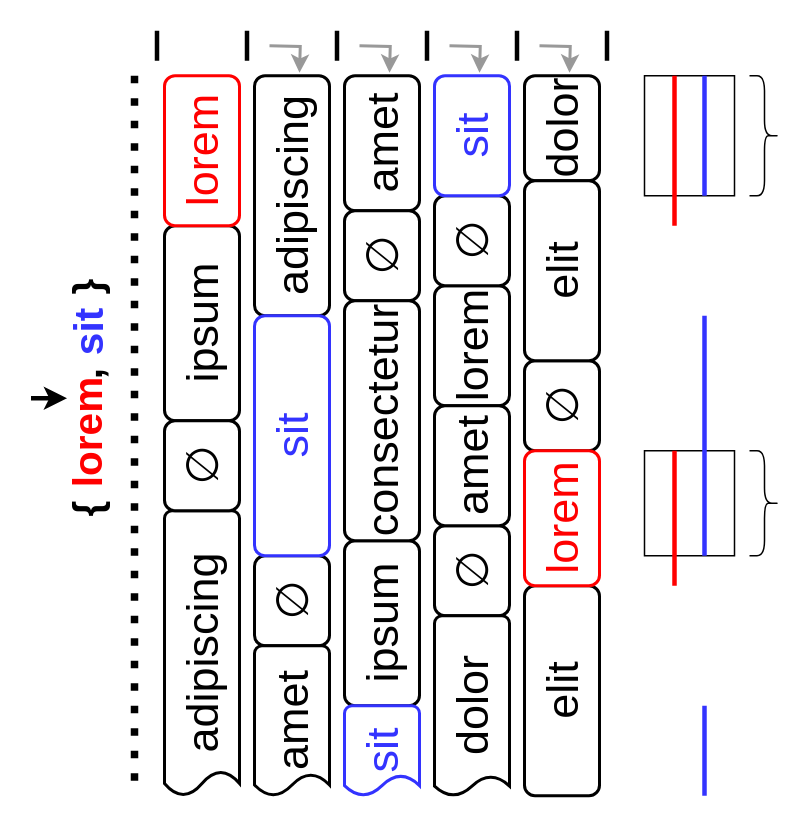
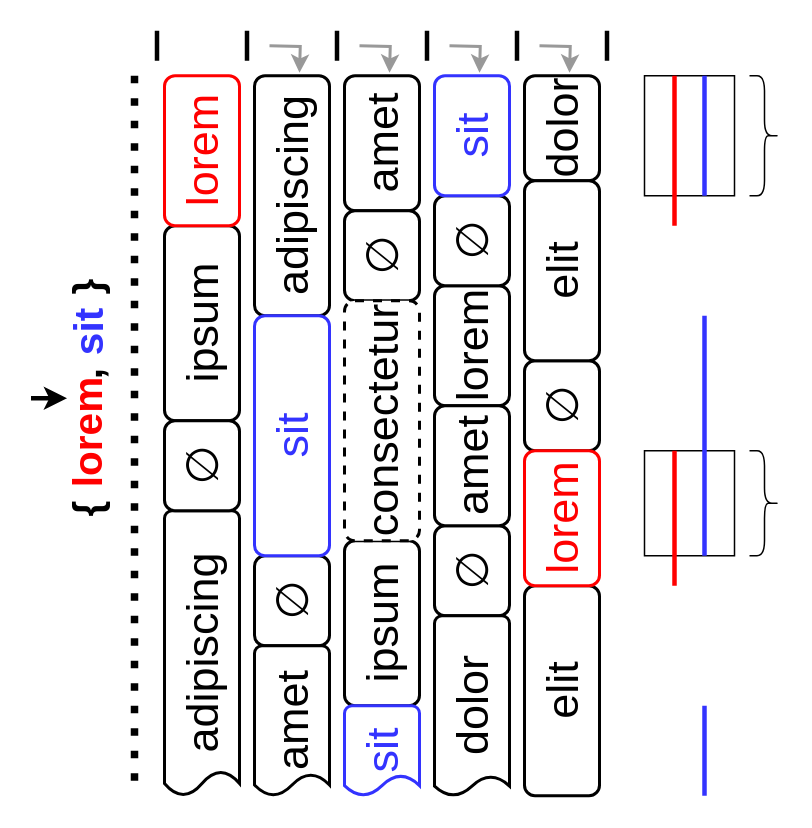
  <mxCell id="0" />
  <mxCell id="1" parent="0" />
  <mxCell id="2" value="" style="rounded=0;whiteSpace=wrap;html=1;fillColor=none;" parent="1" vertex="1"><mxGeometry x="429" y="50" width="60" height="80" as="geometry" /></mxCell>
  <mxCell id="3" value="" style="rounded=0;whiteSpace=wrap;html=1;fillColor=none;" parent="1" vertex="1"><mxGeometry x="429" y="300" width="60" height="70" as="geometry" /></mxCell>
  <mxCell id="4" value="adipiscing" style="strokeWidth=2;html=1;shape=mxgraph.flowchart.document2;whiteSpace=wrap;size=0.086;horizontal=0;fontSize=30;" parent="1" vertex="1"><mxGeometry x="109" y="340" width="50" height="190" as="geometry" /></mxCell>
  <mxCell id="5" value="&lt;meta charset=&quot;utf-8&quot;&gt;&lt;span lang=&quot;en&quot; class=&quot;ILfuVd&quot;&gt;&lt;span class=&quot;hgKElc&quot;&gt;∅&lt;/span&gt;&lt;/span&gt;" style="rounded=1;whiteSpace=wrap;html=1;absoluteArcSize=1;arcSize=14;strokeWidth=2;horizontal=0;fontSize=30;" parent="1" vertex="1"><mxGeometry x="169" y="370" width="50" height="60" as="geometry" /></mxCell>
  <mxCell id="6" value="amet" style="strokeWidth=2;html=1;shape=mxgraph.flowchart.document2;whiteSpace=wrap;size=0.144;horizontal=0;fontSize=30;" parent="1" vertex="1"><mxGeometry x="169" y="430" width="50" height="100" as="geometry" /></mxCell>
  <mxCell id="7" value="amet" style="rounded=1;whiteSpace=wrap;html=1;absoluteArcSize=1;arcSize=14;strokeWidth=2;horizontal=0;fontSize=30;" parent="1" vertex="1"><mxGeometry x="229" y="50" width="50" height="90" as="geometry" /></mxCell>
  <mxCell id="8" value="&lt;meta charset=&quot;utf-8&quot;&gt;&lt;span lang=&quot;en&quot; class=&quot;ILfuVd&quot;&gt;&lt;span class=&quot;hgKElc&quot;&gt;∅&lt;/span&gt;&lt;/span&gt;" style="rounded=1;whiteSpace=wrap;html=1;absoluteArcSize=1;arcSize=14;strokeWidth=2;horizontal=0;fontSize=30;" parent="1" vertex="1"><mxGeometry x="289" y="350" width="50" height="60" as="geometry" /></mxCell>
  <mxCell id="9" value="ipsum" style="rounded=1;whiteSpace=wrap;html=1;absoluteArcSize=1;arcSize=14;strokeWidth=2;horizontal=0;fontSize=30;" parent="1" vertex="1"><mxGeometry x="229" y="360" width="50" height="110" as="geometry" /></mxCell>
  <mxCell id="10" value="lorem" style="rounded=1;whiteSpace=wrap;html=1;absoluteArcSize=1;arcSize=14;strokeWidth=2;horizontal=0;fontSize=30;" parent="1" vertex="1"><mxGeometry x="289" y="190" width="50" height="80" as="geometry" /></mxCell>
  <mxCell id="11" value="dolor" style="strokeWidth=2;html=1;shape=mxgraph.flowchart.document2;whiteSpace=wrap;size=0.108;horizontal=0;fontSize=30;spacing=2;" parent="1" vertex="1"><mxGeometry x="289" y="410" width="50" height="120" as="geometry" /></mxCell>
  <mxCell id="12" value="dolor" style="rounded=1;whiteSpace=wrap;html=1;absoluteArcSize=1;arcSize=14;strokeWidth=2;horizontal=0;fontSize=30;" parent="1" vertex="1"><mxGeometry x="349" y="50" width="50" height="70" as="geometry" /></mxCell>
  <mxCell id="13" value="&lt;meta charset=&quot;utf-8&quot;&gt;&lt;span lang=&quot;en&quot; class=&quot;ILfuVd&quot;&gt;&lt;span class=&quot;hgKElc&quot;&gt;∅&lt;/span&gt;&lt;/span&gt;" style="rounded=1;whiteSpace=wrap;html=1;absoluteArcSize=1;arcSize=14;strokeWidth=2;horizontal=0;fontSize=30;" parent="1" vertex="1"><mxGeometry x="349" y="240" width="50" height="60" as="geometry" /></mxCell>
  <mxCell id="14" value="elit" style="rounded=1;whiteSpace=wrap;html=1;absoluteArcSize=1;arcSize=14;strokeWidth=2;horizontal=0;fontSize=30;" parent="1" vertex="1"><mxGeometry x="349" y="390" width="50" height="140" as="geometry" /></mxCell>
  <mxCell id="15" value="" style="endArrow=none;dashed=1;html=1;rounded=0;dashPattern=1 2;strokeWidth=5;jumpSize=7;jumpStyle=none;endFill=0;strokeColor=default;" parent="1" edge="1"><mxGeometry width="50" height="50" relative="1" as="geometry"><mxPoint x="89" y="520" as="sourcePoint" /><mxPoint x="89" y="50" as="targetPoint" /></mxGeometry></mxCell>
  <mxCell id="16" value="" style="endArrow=none;html=1;rounded=0;strokeWidth=3;jumpSize=7;jumpStyle=none;endFill=0;strokeColor=default;" parent="1" edge="1"><mxGeometry width="50" height="50" relative="1" as="geometry"><mxPoint x="104" y="40" as="sourcePoint" /><mxPoint x="104" y="20" as="targetPoint" /></mxGeometry></mxCell>
  <mxCell id="17" value="" style="endArrow=none;html=1;rounded=0;strokeWidth=3;jumpSize=7;jumpStyle=none;endFill=0;strokeColor=default;" parent="1" edge="1"><mxGeometry width="50" height="50" relative="1" as="geometry"><mxPoint x="164" y="40" as="sourcePoint" /><mxPoint x="164" y="20" as="targetPoint" /></mxGeometry></mxCell>
  <mxCell id="18" value="" style="endArrow=none;html=1;rounded=0;strokeWidth=3;jumpSize=7;jumpStyle=none;endFill=0;strokeColor=default;" parent="1" edge="1"><mxGeometry width="50" height="50" relative="1" as="geometry"><mxPoint x="224" y="40" as="sourcePoint" /><mxPoint x="224" y="20" as="targetPoint" /></mxGeometry></mxCell>
  <mxCell id="19" value="" style="endArrow=none;html=1;rounded=0;strokeWidth=3;jumpSize=7;jumpStyle=none;endFill=0;strokeColor=default;" parent="1" edge="1"><mxGeometry width="50" height="50" relative="1" as="geometry"><mxPoint x="284" y="40" as="sourcePoint" /><mxPoint x="284" y="20" as="targetPoint" /></mxGeometry></mxCell>
  <mxCell id="20" value="" style="endArrow=none;html=1;rounded=0;strokeWidth=3;jumpSize=7;jumpStyle=none;endFill=0;strokeColor=default;" parent="1" edge="1"><mxGeometry width="50" height="50" relative="1" as="geometry"><mxPoint x="344" y="40" as="sourcePoint" /><mxPoint x="344" y="20" as="targetPoint" /></mxGeometry></mxCell>
  <mxCell id="21" value="" style="endArrow=none;html=1;rounded=0;strokeWidth=3;jumpSize=7;jumpStyle=none;endFill=0;strokeColor=default;" parent="1" edge="1"><mxGeometry width="50" height="50" relative="1" as="geometry"><mxPoint x="404" y="40" as="sourcePoint" /><mxPoint x="404" y="20" as="targetPoint" /></mxGeometry></mxCell>
  <mxCell id="22" value="" style="endArrow=classic;html=1;rounded=0;edgeStyle=orthogonalEdgeStyle;strokeWidth=2;strokeColor=#999999;" parent="1" edge="1"><mxGeometry width="50" height="50" relative="1" as="geometry"><mxPoint x="179" y="30" as="sourcePoint" /><mxPoint x="199" y="48" as="targetPoint" /></mxGeometry></mxCell>
  <mxCell id="23" value="" style="endArrow=classic;html=1;rounded=0;edgeStyle=orthogonalEdgeStyle;strokeWidth=2;strokeColor=#999999;" parent="1" edge="1"><mxGeometry width="50" height="50" relative="1" as="geometry"><mxPoint x="239" y="30" as="sourcePoint" /><mxPoint x="259" y="48" as="targetPoint" /></mxGeometry></mxCell>
  <mxCell id="24" value="" style="endArrow=classic;html=1;rounded=0;edgeStyle=orthogonalEdgeStyle;strokeWidth=2;strokeColor=#999999;" parent="1" edge="1"><mxGeometry width="50" height="50" relative="1" as="geometry"><mxPoint x="299" y="30" as="sourcePoint" /><mxPoint x="319" y="48" as="targetPoint" /></mxGeometry></mxCell>
  <mxCell id="25" value="" style="endArrow=classic;html=1;rounded=0;edgeStyle=orthogonalEdgeStyle;strokeWidth=2;strokeColor=#999999;" parent="1" edge="1"><mxGeometry width="50" height="50" relative="1" as="geometry"><mxPoint x="359" y="30" as="sourcePoint" /><mxPoint x="379" y="48" as="targetPoint" /></mxGeometry></mxCell>
  <mxCell id="26" value="ipsum" style="rounded=1;whiteSpace=wrap;html=1;absoluteArcSize=1;arcSize=14;strokeWidth=2;horizontal=0;fontSize=30;strokeColor=#000000;fontColor=#000000;" parent="1" vertex="1"><mxGeometry x="109" y="150" width="50" height="130" as="geometry" /></mxCell>
  <mxCell id="27" value="adipiscing" style="rounded=1;whiteSpace=wrap;html=1;absoluteArcSize=1;arcSize=14;strokeWidth=2;horizontal=0;fontSize=30;strokeColor=#000000;fontColor=#000000;" parent="1" vertex="1"><mxGeometry x="169" y="50" width="50" height="160" as="geometry" /></mxCell>
  <mxCell id="28" value="&lt;meta charset=&quot;utf-8&quot;&gt;&lt;span lang=&quot;en&quot; class=&quot;ILfuVd&quot;&gt;&lt;span class=&quot;hgKElc&quot;&gt;∅&lt;/span&gt;&lt;/span&gt;" style="rounded=1;whiteSpace=wrap;html=1;absoluteArcSize=1;arcSize=14;strokeWidth=2;horizontal=0;fontSize=30;strokeColor=#000000;fontColor=#000000;" parent="1" vertex="1"><mxGeometry x="229" y="140" width="50" height="60" as="geometry" /></mxCell>
  <mxCell id="29" value="&lt;meta charset=&quot;utf-8&quot;&gt;&lt;span lang=&quot;en&quot; class=&quot;ILfuVd&quot;&gt;&lt;span class=&quot;hgKElc&quot;&gt;∅&lt;/span&gt;&lt;/span&gt;" style="rounded=1;whiteSpace=wrap;html=1;absoluteArcSize=1;arcSize=14;strokeWidth=2;horizontal=0;fontSize=30;strokeColor=#000000;fontColor=#000000;" parent="1" vertex="1"><mxGeometry x="289" y="130" width="50" height="60" as="geometry" /></mxCell>
  <mxCell id="30" value="elit" style="rounded=1;whiteSpace=wrap;html=1;absoluteArcSize=1;arcSize=14;strokeWidth=2;horizontal=0;fontSize=30;strokeColor=#000000;fontColor=#000000;" parent="1" vertex="1"><mxGeometry x="349" y="120" width="50" height="120" as="geometry" /></mxCell>
  <mxCell id="31" value="&lt;meta charset=&quot;utf-8&quot;&gt;&lt;span lang=&quot;en&quot; class=&quot;ILfuVd&quot;&gt;&lt;span class=&quot;hgKElc&quot;&gt;∅&lt;/span&gt;&lt;/span&gt;" style="rounded=1;whiteSpace=wrap;html=1;absoluteArcSize=1;arcSize=14;strokeWidth=2;horizontal=0;fontSize=30;strokeColor=#000000;fontColor=#000000;" parent="1" vertex="1"><mxGeometry x="109" y="280" width="50" height="60" as="geometry" /></mxCell>
- <mxCell id="32" value="consectetur" style="rounded=1;whiteSpace=wrap;html=1;absoluteArcSize=1;arcSize=14;strokeWidth=2;horizontal=0;fontSize=30;fontColor=#000000;strokeColor=#000000;" parent="1" vertex="1"><mxGeometry x="229" y="200" width="50" height="160" as="geometry" /></mxCell>
+ <mxCell id="32" value="consectetur" style="rounded=1;whiteSpace=wrap;html=1;absoluteArcSize=1;arcSize=14;strokeWidth=2;horizontal=0;fontSize=30;fontColor=#000000;strokeColor=#000000;dashed=1;" parent="1" vertex="1"><mxGeometry x="229" y="200" width="50" height="160" as="geometry" /></mxCell>
  <mxCell id="33" value="amet" style="rounded=1;whiteSpace=wrap;html=1;absoluteArcSize=1;arcSize=14;strokeWidth=2;horizontal=0;fontSize=30;fontColor=#000000;strokeColor=#000000;" parent="1" vertex="1"><mxGeometry x="289" y="270" width="50" height="80" as="geometry" /></mxCell>
  <mxCell id="34" value="" style="endArrow=classic;html=1;rounded=0;strokeColor=#000000;strokeWidth=3;fontColor=#000000;" parent="1" edge="1"><mxGeometry width="50" height="50" relative="1" as="geometry"><mxPoint x="20" y="265" as="sourcePoint" /><mxPoint x="44" y="265" as="targetPoint" /></mxGeometry></mxCell>
  <mxCell id="35" value="lorem" style="rounded=1;whiteSpace=wrap;html=1;absoluteArcSize=1;arcSize=14;strokeWidth=2;horizontal=0;fontSize=30;strokeColor=#FF0000;fontColor=#FF0000;" parent="1" vertex="1"><mxGeometry x="109" y="50" width="50" height="100" as="geometry" /></mxCell>
  <mxCell id="36" value="sit" style="strokeWidth=2;html=1;shape=mxgraph.flowchart.document2;whiteSpace=wrap;size=0.226;horizontal=0;fontSize=30;fontColor=#3333FF;strokeColor=#3333FF;" parent="1" vertex="1"><mxGeometry x="229" y="470" width="50" height="60" as="geometry" /></mxCell>
  <mxCell id="37" value="sit" style="rounded=1;whiteSpace=wrap;html=1;absoluteArcSize=1;arcSize=14;strokeWidth=2;horizontal=0;fontSize=30;fontColor=#3333FF;strokeColor=#3333FF;" parent="1" vertex="1"><mxGeometry x="289" y="50" width="50" height="80" as="geometry" /></mxCell>
  <mxCell id="38" value="sit" style="rounded=1;whiteSpace=wrap;html=1;absoluteArcSize=1;arcSize=14;strokeWidth=2;horizontal=0;fontSize=30;fontColor=#3333FF;strokeColor=#3333FF;" parent="1" vertex="1"><mxGeometry x="169" y="210" width="50" height="160" as="geometry" /></mxCell>
  <mxCell id="39" value="lorem" style="rounded=1;whiteSpace=wrap;html=1;absoluteArcSize=1;arcSize=14;strokeWidth=2;horizontal=0;fontSize=30;fontColor=#FF0000;strokeColor=#FF0000;" parent="1" vertex="1"><mxGeometry x="349" y="300" width="50" height="90" as="geometry" /></mxCell>
  <mxCell id="40" value="" style="endArrow=none;html=1;rounded=0;strokeWidth=3;strokeColor=#FF0000;" parent="1" edge="1"><mxGeometry width="50" height="50" relative="1" as="geometry"><mxPoint x="449" y="150" as="sourcePoint" /><mxPoint x="449" y="50" as="targetPoint" /></mxGeometry></mxCell>
  <mxCell id="41" value="" style="endArrow=none;html=1;rounded=0;strokeWidth=3;strokeColor=#3333FF;" parent="1" edge="1"><mxGeometry width="50" height="50" relative="1" as="geometry"><mxPoint x="469" y="130" as="sourcePoint" /><mxPoint x="469" y="50" as="targetPoint" /></mxGeometry></mxCell>
  <mxCell id="42" value="" style="endArrow=none;html=1;rounded=0;strokeWidth=3;strokeColor=#3333FF;" parent="1" edge="1"><mxGeometry width="50" height="50" relative="1" as="geometry"><mxPoint x="469" y="370" as="sourcePoint" /><mxPoint x="469" y="210" as="targetPoint" /></mxGeometry></mxCell>
  <mxCell id="43" value="" style="endArrow=none;html=1;rounded=0;strokeWidth=3;strokeColor=#FF0000;" parent="1" edge="1"><mxGeometry width="50" height="50" relative="1" as="geometry"><mxPoint x="449" y="390" as="sourcePoint" /><mxPoint x="449" y="300" as="targetPoint" /></mxGeometry></mxCell>
  <mxCell id="44" value="" style="endArrow=none;html=1;rounded=0;strokeWidth=3;strokeColor=#3333FF;" parent="1" edge="1"><mxGeometry width="50" height="50" relative="1" as="geometry"><mxPoint x="469" y="530" as="sourcePoint" /><mxPoint x="469" y="470" as="targetPoint" /></mxGeometry></mxCell>
  <mxCell id="45" value="" style="shape=curlyBracket;whiteSpace=wrap;html=1;rounded=1;flipH=1;labelPosition=right;verticalLabelPosition=middle;align=left;verticalAlign=middle;" parent="1" vertex="1"><mxGeometry x="499" y="50" width="20" height="80" as="geometry" /></mxCell>
  <mxCell id="46" value="" style="shape=curlyBracket;whiteSpace=wrap;html=1;rounded=1;flipH=1;labelPosition=right;verticalLabelPosition=middle;align=left;verticalAlign=middle;" parent="1" vertex="1"><mxGeometry x="499" y="300" width="20" height="70" as="geometry" /></mxCell>
  <mxCell id="47" value="lorem" style="text;html=1;strokeColor=none;fillColor=none;align=center;verticalAlign=middle;whiteSpace=wrap;rounded=0;horizontal=0;fontSize=27;fontStyle=1;fontColor=#FF0000;" parent="1" vertex="1"><mxGeometry x="38" y="235" width="40" height="107" as="geometry" /></mxCell>
  <mxCell id="48" value="sit" style="text;html=1;strokeColor=none;fillColor=none;align=center;verticalAlign=middle;whiteSpace=wrap;rounded=0;horizontal=0;fontSize=27;fontStyle=1;fontColor=#3333FF;" parent="1" vertex="1"><mxGeometry x="39" y="191" width="40" height="61" as="geometry" /></mxCell>
  <mxCell id="49" value="{" style="text;html=1;strokeColor=none;fillColor=none;align=center;verticalAlign=middle;whiteSpace=wrap;rounded=0;horizontal=0;fontSize=27;fontStyle=1" parent="1" vertex="1"><mxGeometry x="39" y="319" width="40" height="40" as="geometry" /></mxCell>
  <mxCell id="50" value="}" style="text;html=1;strokeColor=none;fillColor=none;align=center;verticalAlign=middle;whiteSpace=wrap;rounded=0;horizontal=0;fontSize=27;fontStyle=1" parent="1" vertex="1"><mxGeometry x="39" y="171" width="40" height="40" as="geometry" /></mxCell>
  <mxCell id="51" value="," style="text;html=1;strokeColor=none;fillColor=none;align=center;verticalAlign=middle;whiteSpace=wrap;rounded=0;horizontal=0;fontSize=27;fontStyle=1" parent="1" vertex="1"><mxGeometry x="39" y="229" width="40" height="40" as="geometry" /></mxCell>
